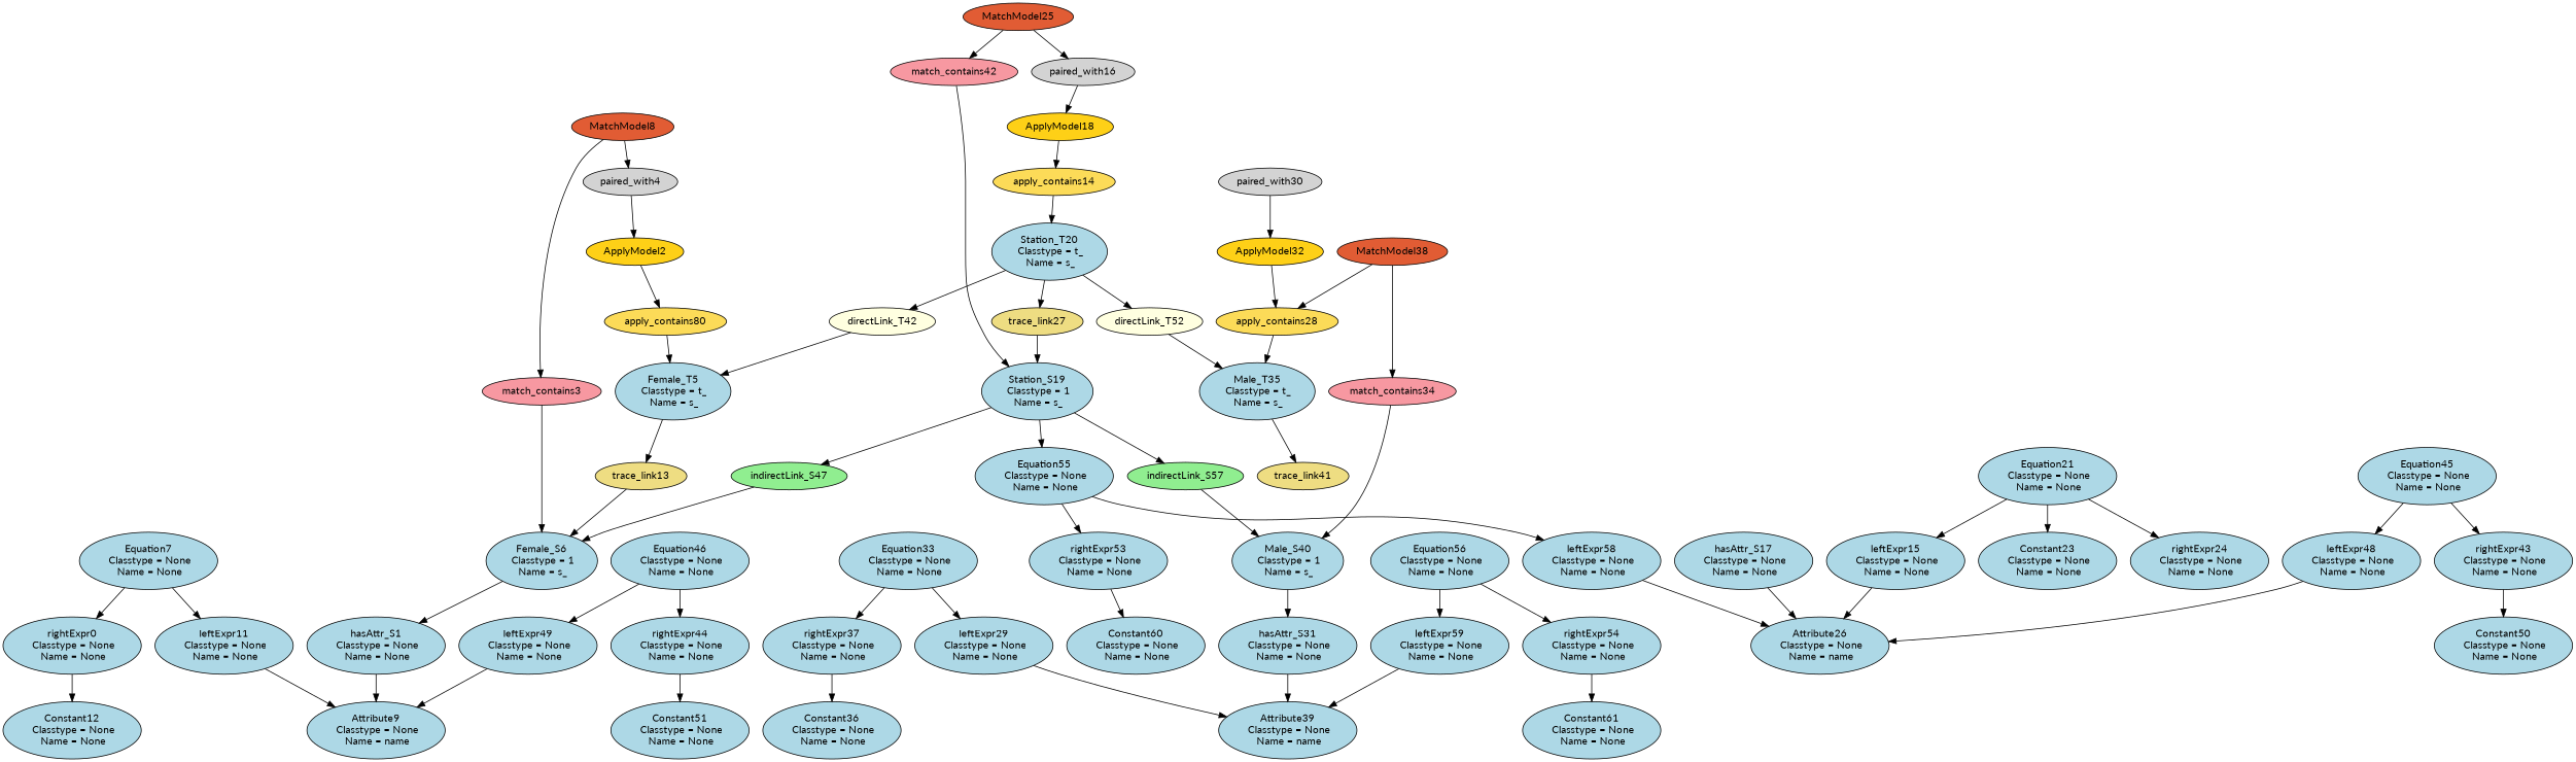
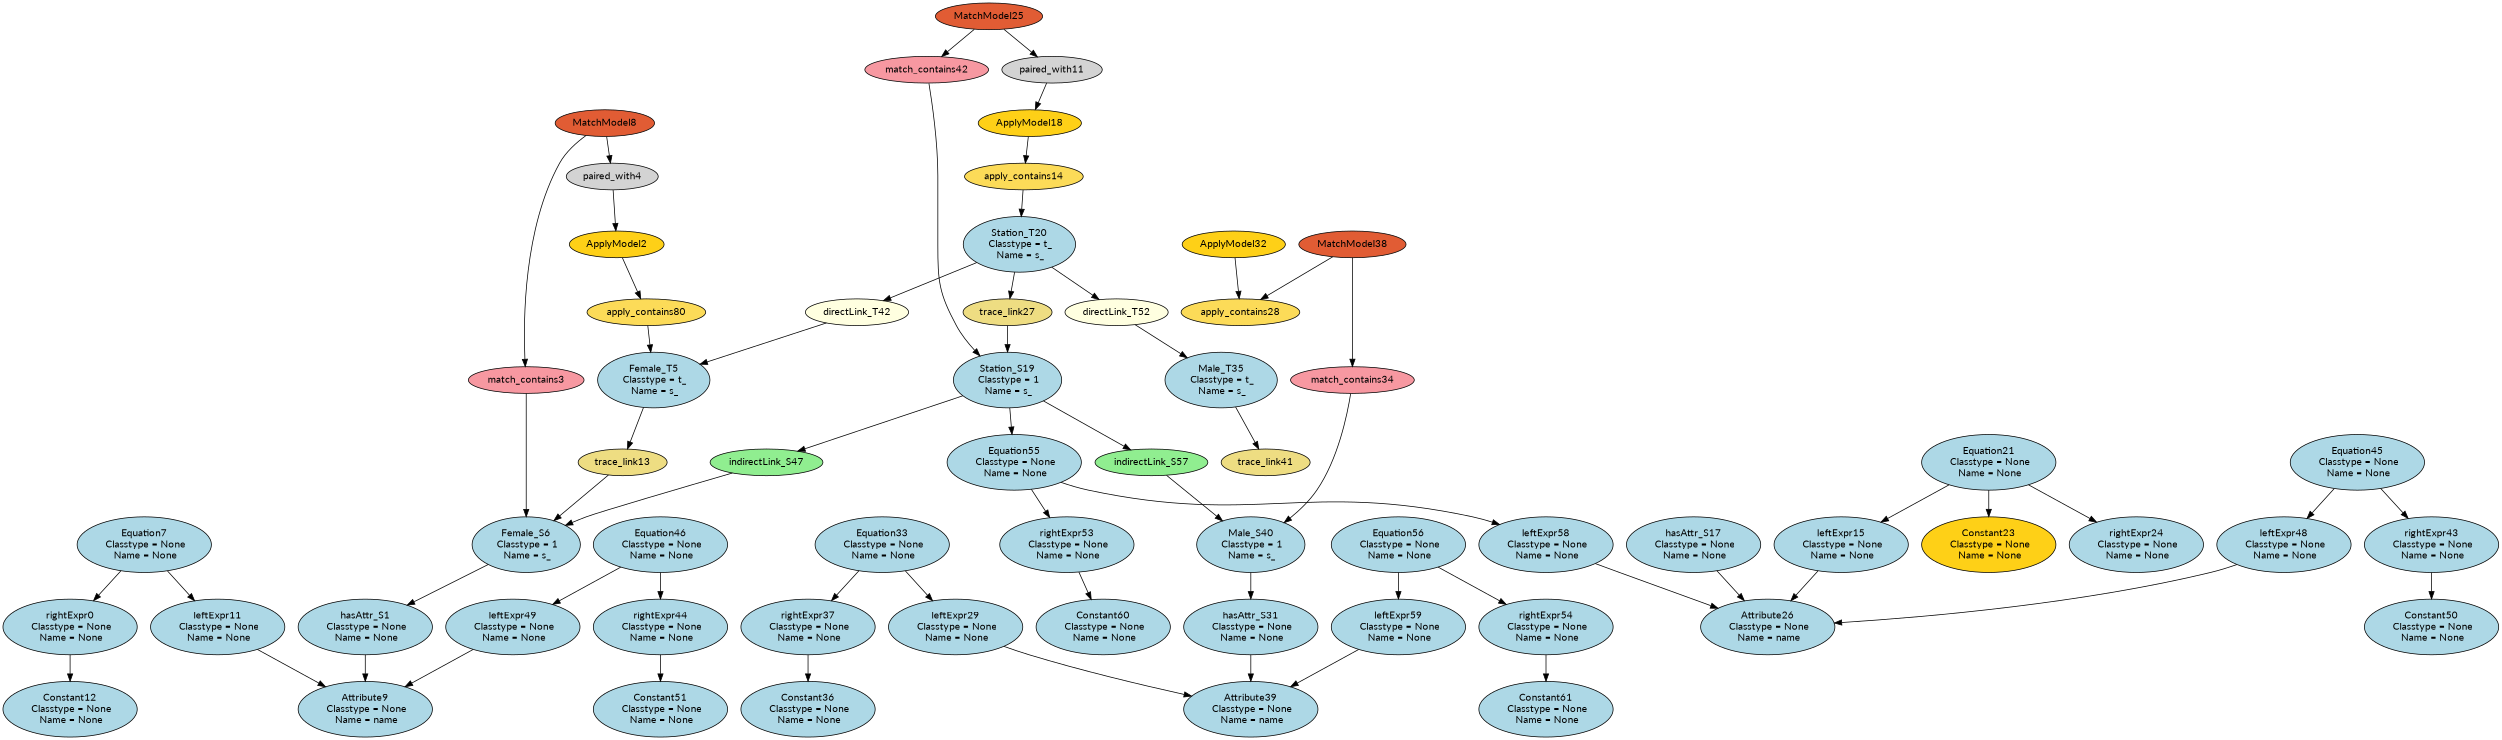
  digraph {
    fontname=Lato
    node [fillcolor=lightblue fontname=Lato style=filled]
    edge [fontname=Lato]
    "rightExpr0\n Classtype = None\n Name = None"
    "Constant12\n Classtype = None\n Name = None"
    "hasAttr_S1\n Classtype = None\n Name = None"
    "Attribute9\n Classtype = None\n Name = name"
    ApplyModel2 [fillcolor="#FED017"]
    n6 [fillcolor="#FCDB58" label=apply_contains80]
    "Female_T5\n Classtype = t_\n Name = s_"
    match_contains3 [fillcolor="#F798A1"]
    "Female_S6\n Classtype = 1\n Name = s_"
    paired_with4 [fillcolor=lightgray]
    trace_link13 [fillcolor=lightgoldenrod]
    "Equation7\n Classtype = None\n Name = None"
    "leftExpr11\n Classtype = None\n Name = None"
    MatchModel8 [fillcolor="#E15C34"]
    apply_contains14 [fillcolor="#FCDB58"]
    "Station_T20\n Classtype = t_\n Name = s_"
    trace_link27 [fillcolor=lightgoldenrod]
    "directLink_T42\n" [fillcolor=lightyellow]
    "directLink_T52\n" [fillcolor=lightyellow]
    "leftExpr15\n Classtype = None\n Name = None"
    "Attribute26\n Classtype = None\n Name = name"
-   paired_with16 [fillcolor=lightgray]
+   paired_with16 [fillcolor=lightgray label=paired_with11]
    ApplyModel18 [fillcolor="#FED017"]
    "hasAttr_S17\n Classtype = None\n Name = None"
    indirectLink_S47 [fillcolor=lightgreen]
    "Station_S19\n Classtype = 1\n Name = s_"
    indirectLink_S57 [fillcolor=lightgreen]
    "Equation55\n Classtype = None\n Name = None"
    "Male_S40\n Classtype = 1\n Name = s_"
    "Male_T35\n Classtype = t_\n Name = s_"
    "Equation21\n Classtype = None\n Name = None"
    "rightExpr24\n Classtype = None\n Name = None"
-   "Constant23\n Classtype = None\n Name = None"
+   "Constant23\n Classtype = None\n Name = None" [fillcolor="#FED017"]
    n34 [fillcolor="#F798A1" label=match_contains42]
    MatchModel25 [fillcolor="#E15C34"]
    apply_contains28 [fillcolor="#FCDB58"]
    trace_link41 [fillcolor=lightgoldenrod]
    "leftExpr29\n Classtype = None\n Name = None"
    "Attribute39\n Classtype = None\n Name = name"
-   paired_with30 [fillcolor=lightgray]
    ApplyModel32 [fillcolor="#FED017"]
    "hasAttr_S31\n Classtype = None\n Name = None"
    "Equation33\n Classtype = None\n Name = None"
    "rightExpr37\n Classtype = None\n Name = None"
    "Constant36\n Classtype = None\n Name = None"
    match_contains34 [fillcolor="#F798A1"]
    MatchModel38 [fillcolor="#E15C34"]
    "rightExpr43\n Classtype = None\n Name = None"
    "Constant50\n Classtype = None\n Name = None"
    "rightExpr44\n Classtype = None\n Name = None"
    "Constant51\n Classtype = None\n Name = None"
    "Equation45\n Classtype = None\n Name = None"
    "leftExpr48\n Classtype = None\n Name = None"
    "Equation46\n Classtype = None\n Name = None"
    "leftExpr49\n Classtype = None\n Name = None"
    "rightExpr53\n Classtype = None\n Name = None"
    "Constant60\n Classtype = None\n Name = None"
    "rightExpr54\n Classtype = None\n Name = None"
    "Constant61\n Classtype = None\n Name = None"
    "leftExpr58\n Classtype = None\n Name = None"
    "Equation56\n Classtype = None\n Name = None"
    "leftExpr59\n Classtype = None\n Name = None"
    "rightExpr0\n Classtype = None\n Name = None" -> "Constant12\n Classtype = None\n Name = None"
    "hasAttr_S1\n Classtype = None\n Name = None" -> "Attribute9\n Classtype = None\n Name = name"
    ApplyModel2 -> n6
    n6 -> "Female_T5\n Classtype = t_\n Name = s_"
    "Female_T5\n Classtype = t_\n Name = s_" -> trace_link13
    match_contains3 -> "Female_S6\n Classtype = 1\n Name = s_"
    "Female_S6\n Classtype = 1\n Name = s_" -> "hasAttr_S1\n Classtype = None\n Name = None"
    paired_with4 -> ApplyModel2
    trace_link13 -> "Female_S6\n Classtype = 1\n Name = s_"
    "Equation7\n Classtype = None\n Name = None" -> "rightExpr0\n Classtype = None\n Name = None"
    "Equation7\n Classtype = None\n Name = None" -> "leftExpr11\n Classtype = None\n Name = None"
    "leftExpr11\n Classtype = None\n Name = None" -> "Attribute9\n Classtype = None\n Name = name"
    MatchModel8 -> match_contains3
    MatchModel8 -> paired_with4
    apply_contains14 -> "Station_T20\n Classtype = t_\n Name = s_"
    "Station_T20\n Classtype = t_\n Name = s_" -> trace_link27
    "Station_T20\n Classtype = t_\n Name = s_" -> "directLink_T42\n"
    "Station_T20\n Classtype = t_\n Name = s_" -> "directLink_T52\n"
    trace_link27 -> "Station_S19\n Classtype = 1\n Name = s_"
    "directLink_T42\n" -> "Female_T5\n Classtype = t_\n Name = s_"
    "directLink_T52\n" -> "Male_T35\n Classtype = t_\n Name = s_"
    "leftExpr15\n Classtype = None\n Name = None" -> "Attribute26\n Classtype = None\n Name = name"
    paired_with16 -> ApplyModel18
    ApplyModel18 -> apply_contains14
    "hasAttr_S17\n Classtype = None\n Name = None" -> "Attribute26\n Classtype = None\n Name = name"
    indirectLink_S47 -> "Female_S6\n Classtype = 1\n Name = s_"
    "Station_S19\n Classtype = 1\n Name = s_" -> indirectLink_S47
    "Station_S19\n Classtype = 1\n Name = s_" -> indirectLink_S57
    "Station_S19\n Classtype = 1\n Name = s_" -> "Equation55\n Classtype = None\n Name = None"
    indirectLink_S57 -> "Male_S40\n Classtype = 1\n Name = s_"
    "Equation55\n Classtype = None\n Name = None" -> "rightExpr53\n Classtype = None\n Name = None"
    "Equation55\n Classtype = None\n Name = None" -> "leftExpr58\n Classtype = None\n Name = None"
    "Male_S40\n Classtype = 1\n Name = s_" -> "hasAttr_S31\n Classtype = None\n Name = None"
    "Male_T35\n Classtype = t_\n Name = s_" -> trace_link41
    "Equation21\n Classtype = None\n Name = None" -> "leftExpr15\n Classtype = None\n Name = None"
    "Equation21\n Classtype = None\n Name = None" -> "rightExpr24\n Classtype = None\n Name = None"
    "Equation21\n Classtype = None\n Name = None" -> "Constant23\n Classtype = None\n Name = None"
    n34 -> "Station_S19\n Classtype = 1\n Name = s_"
    MatchModel25 -> paired_with16
    MatchModel25 -> n34
-   apply_contains28 -> "Male_T35\n Classtype = t_\n Name = s_"
    "leftExpr29\n Classtype = None\n Name = None" -> "Attribute39\n Classtype = None\n Name = name"
-   paired_with30 -> ApplyModel32
    ApplyModel32 -> apply_contains28
    "hasAttr_S31\n Classtype = None\n Name = None" -> "Attribute39\n Classtype = None\n Name = name"
    "Equation33\n Classtype = None\n Name = None" -> "leftExpr29\n Classtype = None\n Name = None"
    "Equation33\n Classtype = None\n Name = None" -> "rightExpr37\n Classtype = None\n Name = None"
    "rightExpr37\n Classtype = None\n Name = None" -> "Constant36\n Classtype = None\n Name = None"
    match_contains34 -> "Male_S40\n Classtype = 1\n Name = s_"
    MatchModel38 -> apply_contains28
    MatchModel38 -> match_contains34
    "rightExpr43\n Classtype = None\n Name = None" -> "Constant50\n Classtype = None\n Name = None"
    "rightExpr44\n Classtype = None\n Name = None" -> "Constant51\n Classtype = None\n Name = None"
    "Equation45\n Classtype = None\n Name = None" -> "rightExpr43\n Classtype = None\n Name = None"
    "Equation45\n Classtype = None\n Name = None" -> "leftExpr48\n Classtype = None\n Name = None"
    "leftExpr48\n Classtype = None\n Name = None" -> "Attribute26\n Classtype = None\n Name = name"
    "Equation46\n Classtype = None\n Name = None" -> "rightExpr44\n Classtype = None\n Name = None"
    "Equation46\n Classtype = None\n Name = None" -> "leftExpr49\n Classtype = None\n Name = None"
    "leftExpr49\n Classtype = None\n Name = None" -> "Attribute9\n Classtype = None\n Name = name"
    "rightExpr53\n Classtype = None\n Name = None" -> "Constant60\n Classtype = None\n Name = None"
    "rightExpr54\n Classtype = None\n Name = None" -> "Constant61\n Classtype = None\n Name = None"
    "leftExpr58\n Classtype = None\n Name = None" -> "Attribute26\n Classtype = None\n Name = name"
    "Equation56\n Classtype = None\n Name = None" -> "rightExpr54\n Classtype = None\n Name = None"
    "Equation56\n Classtype = None\n Name = None" -> "leftExpr59\n Classtype = None\n Name = None"
    "leftExpr59\n Classtype = None\n Name = None" -> "Attribute39\n Classtype = None\n Name = name"
  }
